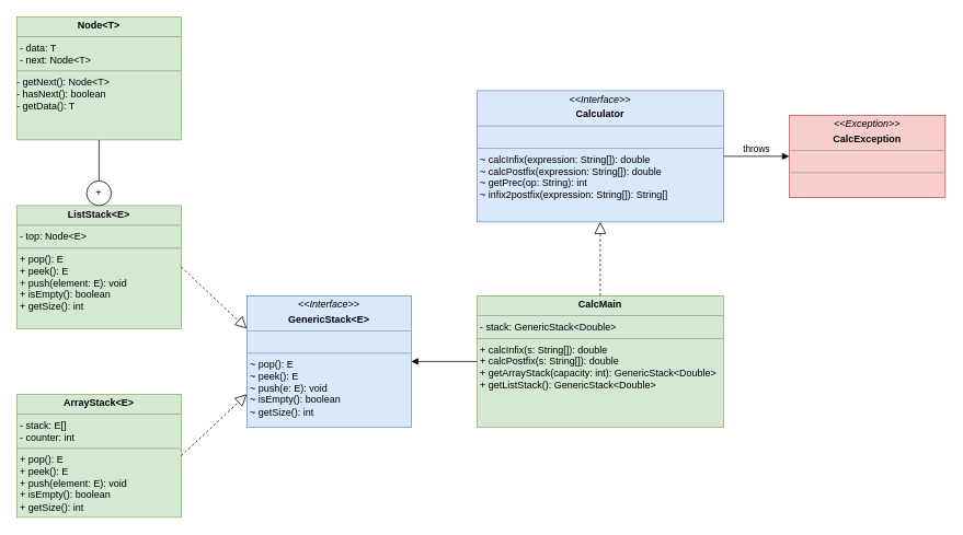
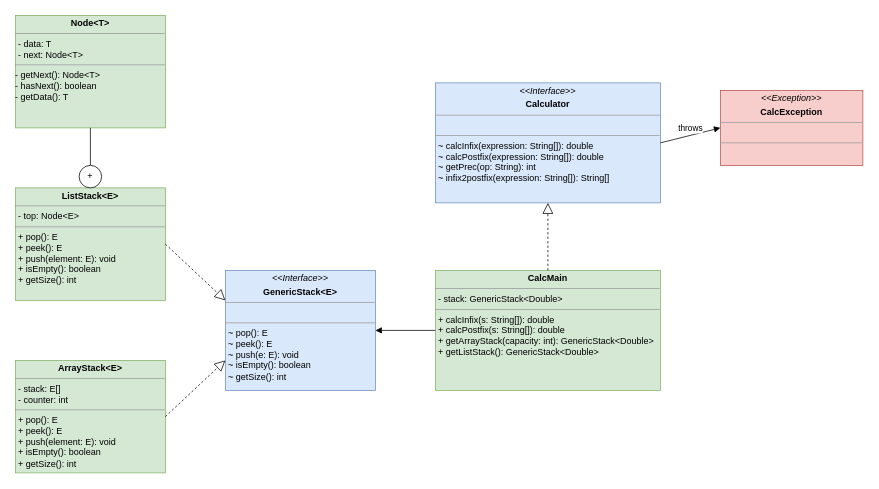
  <mxCell id="0" />
  <mxCell id="1" parent="0" />
  <mxCell id="2" value="&lt;p style=&quot;margin:0px;margin-top:4px;text-align:center;&quot;&gt;&lt;i&gt;&amp;lt;&amp;lt;Interface&amp;gt;&amp;gt;&lt;/i&gt;&lt;/p&gt;&lt;p style=&quot;margin:0px;margin-top:4px;text-align:center;&quot;&gt;&lt;b&gt;GenericStack&amp;lt;E&amp;gt;&lt;/b&gt;&lt;br&gt;&lt;/p&gt;&lt;hr size=&quot;1&quot;&gt;&lt;p style=&quot;margin:0px;margin-left:4px;&quot;&gt;&lt;br&gt;&lt;/p&gt;&lt;hr size=&quot;1&quot;&gt;&lt;p style=&quot;margin:0px;margin-left:4px;&quot;&gt;~ pop(): E&lt;/p&gt;&lt;p style=&quot;margin:0px;margin-left:4px;&quot;&gt;~ peek(): E&lt;/p&gt;&lt;p style=&quot;margin:0px;margin-left:4px;&quot;&gt;~ push(e: E): void&lt;/p&gt;&lt;p style=&quot;margin:0px;margin-left:4px;&quot;&gt;~ isEmpty(): boolean&lt;/p&gt;&lt;p style=&quot;margin:0px;margin-left:4px;&quot;&gt;~ getSize(): int&lt;br&gt;&lt;/p&gt;" style="verticalAlign=top;align=left;overflow=fill;fontSize=12;fontFamily=Helvetica;html=1;fillColor=#dae8fc;strokeColor=#6c8ebf;" vertex="1" parent="1"><mxGeometry x="300" y="360" width="200" height="160" as="geometry" /></mxCell>
  <mxCell id="3" value="&lt;p style=&quot;margin:0px;margin-top:4px;text-align:center;&quot;&gt;&lt;b&gt;ListStack&amp;lt;E&amp;gt;&lt;/b&gt;&lt;/p&gt;&lt;hr size=&quot;1&quot;&gt;&lt;p style=&quot;margin:0px;margin-left:4px;&quot;&gt;- top: Node&amp;lt;E&amp;gt;&lt;br&gt;&lt;/p&gt;&lt;hr size=&quot;1&quot;&gt;&lt;p style=&quot;margin:0px;margin-left:4px;&quot;&gt;+ pop(): E&lt;/p&gt;&lt;p style=&quot;margin:0px;margin-left:4px;&quot;&gt;+ peek(): E&lt;/p&gt;&lt;p style=&quot;margin:0px;margin-left:4px;&quot;&gt;+ push(element: E): void&lt;/p&gt;&lt;p style=&quot;margin:0px;margin-left:4px;&quot;&gt;+ isEmpty(): boolean&lt;/p&gt;&lt;p style=&quot;margin:0px;margin-left:4px;&quot;&gt;+ getSize(): int&lt;br&gt;&lt;/p&gt;" style="verticalAlign=top;align=left;overflow=fill;fontSize=12;fontFamily=Helvetica;html=1;fillColor=#d5e8d4;strokeColor=#82b366;" vertex="1" parent="1"><mxGeometry x="20" y="250" width="200" height="150" as="geometry" /></mxCell>
  <mxCell id="4" value="&lt;p style=&quot;margin:0px;margin-top:4px;text-align:center;&quot;&gt;&lt;b&gt;ArrayStack&amp;lt;E&amp;gt;&lt;/b&gt;&lt;/p&gt;&lt;hr size=&quot;1&quot;&gt;&lt;p style=&quot;margin:0px;margin-left:4px;&quot;&gt;- stack: E[]&lt;/p&gt;&lt;p style=&quot;margin:0px;margin-left:4px;&quot;&gt;- counter: int&lt;br&gt;&lt;/p&gt;&lt;hr size=&quot;1&quot;&gt;&lt;p style=&quot;margin:0px;margin-left:4px;&quot;&gt;+ pop(): E&lt;/p&gt;&lt;p style=&quot;margin:0px;margin-left:4px;&quot;&gt;+ peek(): E&lt;/p&gt;&lt;p style=&quot;margin:0px;margin-left:4px;&quot;&gt;+ push(element: E): void&lt;/p&gt;&lt;p style=&quot;margin:0px;margin-left:4px;&quot;&gt;+ isEmpty(): boolean&lt;/p&gt;&lt;p style=&quot;margin:0px;margin-left:4px;&quot;&gt;+ getSize(): int&lt;br&gt;&lt;/p&gt;" style="verticalAlign=top;align=left;overflow=fill;fontSize=12;fontFamily=Helvetica;html=1;fillColor=#d5e8d4;strokeColor=#82b366;" vertex="1" parent="1"><mxGeometry x="20" y="480" width="200" height="150" as="geometry" /></mxCell>
  <mxCell id="5" value="" style="endArrow=block;dashed=1;endFill=0;endSize=12;html=1;rounded=0;exitX=1;exitY=0.5;exitDx=0;exitDy=0;entryX=0;entryY=0.25;entryDx=0;entryDy=0;" edge="1" parent="1" source="3" target="2"><mxGeometry width="160" relative="1" as="geometry"><mxPoint x="220" y="430" as="sourcePoint" /><mxPoint x="380" y="430" as="targetPoint" /></mxGeometry></mxCell>
  <mxCell id="6" value="" style="endArrow=block;dashed=1;endFill=0;endSize=12;html=1;rounded=0;exitX=1;exitY=0.5;exitDx=0;exitDy=0;entryX=0;entryY=0.75;entryDx=0;entryDy=0;" edge="1" parent="1" source="4" target="2"><mxGeometry width="160" relative="1" as="geometry"><mxPoint x="230" y="335" as="sourcePoint" /><mxPoint x="310" y="410" as="targetPoint" /></mxGeometry></mxCell>
  <mxCell id="7" value="&lt;p style=&quot;margin:0px;margin-top:4px;text-align:center;&quot;&gt;&lt;b&gt;Node&amp;lt;T&amp;gt;&lt;/b&gt;&lt;/p&gt;&lt;hr size=&quot;1&quot;&gt;&lt;p style=&quot;margin:0px;margin-left:4px;&quot;&gt;- data: T&lt;/p&gt;&lt;p style=&quot;margin:0px;margin-left:4px;&quot;&gt;- next: Node&amp;lt;T&amp;gt;&lt;br&gt;&lt;/p&gt;&lt;hr size=&quot;1&quot;&gt;&lt;div&gt;- getNext(): Node&amp;lt;T&amp;gt;&lt;/div&gt;&lt;div&gt;- hasNext(): boolean&lt;/div&gt;&lt;div&gt;- getData(): T&lt;br&gt;&lt;/div&gt;" style="verticalAlign=top;align=left;overflow=fill;fontSize=12;fontFamily=Helvetica;html=1;fillColor=#d5e8d4;strokeColor=#82b366;" vertex="1" parent="1"><mxGeometry x="20" y="20" width="200" height="150" as="geometry" /></mxCell>
  <mxCell id="8" value="" style="endArrow=none;html=1;rounded=0;entryX=0.5;entryY=1;entryDx=0;entryDy=0;exitX=0.5;exitY=0;exitDx=0;exitDy=0;startArrow=none;" edge="1" parent="1" source="9" target="7"><mxGeometry width="50" height="50" relative="1" as="geometry"><mxPoint x="420" y="280" as="sourcePoint" /><mxPoint x="470" y="230" as="targetPoint" /></mxGeometry></mxCell>
  <mxCell id="9" value="+" style="ellipse;whiteSpace=wrap;html=1;aspect=fixed;" vertex="1" parent="1"><mxGeometry x="105" y="220" width="30" height="30" as="geometry" /></mxCell>
  <mxCell id="10" value="" style="endArrow=none;html=1;rounded=0;entryX=0.5;entryY=1;entryDx=0;entryDy=0;exitX=0.5;exitY=0;exitDx=0;exitDy=0;" edge="1" parent="1" source="3" target="9"><mxGeometry width="50" height="50" relative="1" as="geometry"><mxPoint x="120" y="250" as="sourcePoint" /><mxPoint x="120" y="170" as="targetPoint" /></mxGeometry></mxCell>
  <mxCell id="11" value="&lt;p style=&quot;margin:0px;margin-top:4px;text-align:center;&quot;&gt;&lt;b&gt;CalcMain&lt;/b&gt;&lt;/p&gt;&lt;hr size=&quot;1&quot;&gt;&lt;p style=&quot;margin:0px;margin-left:4px;&quot;&gt;- stack: GenericStack&amp;lt;Double&amp;gt;&lt;br&gt;&lt;/p&gt;&lt;hr size=&quot;1&quot;&gt;&lt;p style=&quot;margin:0px;margin-left:4px;&quot;&gt;+ calcInfix(s: String[]): double&lt;/p&gt;&lt;p style=&quot;margin:0px;margin-left:4px;&quot;&gt;+ calcPostfix(s: String[]): double&lt;/p&gt;&lt;p style=&quot;margin:0px;margin-left:4px;&quot;&gt;+ getArrayStack(capacity: int): GenericStack&amp;lt;Double&amp;gt;&lt;/p&gt;&lt;p style=&quot;margin:0px;margin-left:4px;&quot;&gt;+ getListStack(): GenericStack&amp;lt;Double&amp;gt;&lt;br&gt;&lt;/p&gt;" style="verticalAlign=top;align=left;overflow=fill;fontSize=12;fontFamily=Helvetica;html=1;fillColor=#d5e8d4;strokeColor=#82b366;" vertex="1" parent="1"><mxGeometry x="580" y="360" width="300" height="160" as="geometry" /></mxCell>
  <mxCell id="12" value="" style="html=1;verticalAlign=bottom;endArrow=block;rounded=0;exitX=0;exitY=0.5;exitDx=0;exitDy=0;entryX=1;entryY=0.5;entryDx=0;entryDy=0;" edge="1" parent="1" source="11" target="2"><mxGeometry width="80" relative="1" as="geometry"><mxPoint x="570" y="490" as="sourcePoint" /><mxPoint x="650" y="490" as="targetPoint" /></mxGeometry></mxCell>
  <mxCell id="13" value="&lt;p style=&quot;margin:0px;margin-top:4px;text-align:center;&quot;&gt;&lt;i&gt;&amp;lt;&amp;lt;Interface&amp;gt;&amp;gt;&lt;/i&gt;&lt;/p&gt;&lt;p style=&quot;margin:0px;margin-top:4px;text-align:center;&quot;&gt;&lt;b&gt;Calculator&lt;/b&gt;&lt;br&gt;&lt;/p&gt;&lt;hr size=&quot;1&quot;&gt;&lt;p style=&quot;margin:0px;margin-left:4px;&quot;&gt;&lt;br&gt;&lt;/p&gt;&lt;hr size=&quot;1&quot;&gt;&lt;p style=&quot;margin:0px;margin-left:4px;&quot;&gt;~ calcInfix(expression: String[]): double&lt;/p&gt;&lt;p style=&quot;margin:0px;margin-left:4px;&quot;&gt;~ calcPostfix(expression: String[]): double&lt;/p&gt;&lt;p style=&quot;margin:0px;margin-left:4px;&quot;&gt;~ getPrec(op: String): int&lt;/p&gt;&lt;p style=&quot;margin:0px;margin-left:4px;&quot;&gt;~ infix2postfix(expression: String[]): String[]&lt;br&gt;&lt;/p&gt;" style="verticalAlign=top;align=left;overflow=fill;fontSize=12;fontFamily=Helvetica;html=1;fillColor=#dae8fc;strokeColor=#6c8ebf;" vertex="1" parent="1"><mxGeometry x="580" y="110" width="300" height="160" as="geometry" /></mxCell>
  <mxCell id="14" value="" style="endArrow=block;dashed=1;endFill=0;endSize=12;html=1;rounded=0;exitX=0.5;exitY=0;exitDx=0;exitDy=0;entryX=0.5;entryY=1;entryDx=0;entryDy=0;" edge="1" parent="1" source="11" target="13"><mxGeometry width="160" relative="1" as="geometry"><mxPoint x="230" y="335" as="sourcePoint" /><mxPoint x="310" y="410" as="targetPoint" /></mxGeometry></mxCell>
- <mxCell id="15" value="&lt;p style=&quot;margin:0px;margin-top:4px;text-align:center;&quot;&gt;&lt;i&gt;&amp;lt;&amp;lt;Exception&amp;gt;&amp;gt;&lt;/i&gt;&lt;/p&gt;&lt;p style=&quot;margin:0px;margin-top:4px;text-align:center;&quot;&gt;&lt;b&gt;CalcException&lt;/b&gt;&lt;br&gt;&lt;/p&gt;&lt;hr size=&quot;1&quot;&gt;&lt;p style=&quot;margin:0px;margin-left:4px;&quot;&gt;&lt;br&gt;&lt;/p&gt;&lt;hr size=&quot;1&quot;&gt;&lt;p style=&quot;margin:0px;margin-left:4px;&quot;&gt;&lt;br&gt;&lt;/p&gt;" style="verticalAlign=top;align=left;overflow=fill;fontSize=12;fontFamily=Helvetica;html=1;fillColor=#f8cecc;strokeColor=#b85450;" vertex="1" parent="1"><mxGeometry x="960" y="140" width="190" height="100" as="geometry" /></mxCell>
+ <mxCell id="15" value="&lt;p style=&quot;margin:0px;margin-top:4px;text-align:center;&quot;&gt;&lt;i&gt;&amp;lt;&amp;lt;Exception&amp;gt;&amp;gt;&lt;/i&gt;&lt;/p&gt;&lt;p style=&quot;margin:0px;margin-top:4px;text-align:center;&quot;&gt;&lt;b&gt;CalcException&lt;/b&gt;&lt;br&gt;&lt;/p&gt;&lt;hr size=&quot;1&quot;&gt;&lt;p style=&quot;margin:0px;margin-left:4px;&quot;&gt;&lt;br&gt;&lt;/p&gt;&lt;hr size=&quot;1&quot;&gt;&lt;p style=&quot;margin:0px;margin-left:4px;&quot;&gt;&lt;br&gt;&lt;/p&gt;" style="verticalAlign=top;align=left;overflow=fill;fontSize=12;fontFamily=Helvetica;html=1;fillColor=#f8cecc;strokeColor=#b85450;" vertex="1" parent="1"><mxGeometry x="960" y="120" width="190" height="100" as="geometry" /></mxCell>
  <mxCell id="16" value="throws" style="html=1;verticalAlign=bottom;endArrow=block;rounded=0;exitX=1;exitY=0.5;exitDx=0;exitDy=0;entryX=0;entryY=0.5;entryDx=0;entryDy=0;" edge="1" parent="1" source="13" target="15"><mxGeometry width="80" relative="1" as="geometry"><mxPoint x="900" y="210" as="sourcePoint" /><mxPoint x="940" y="200" as="targetPoint" /></mxGeometry></mxCell>
